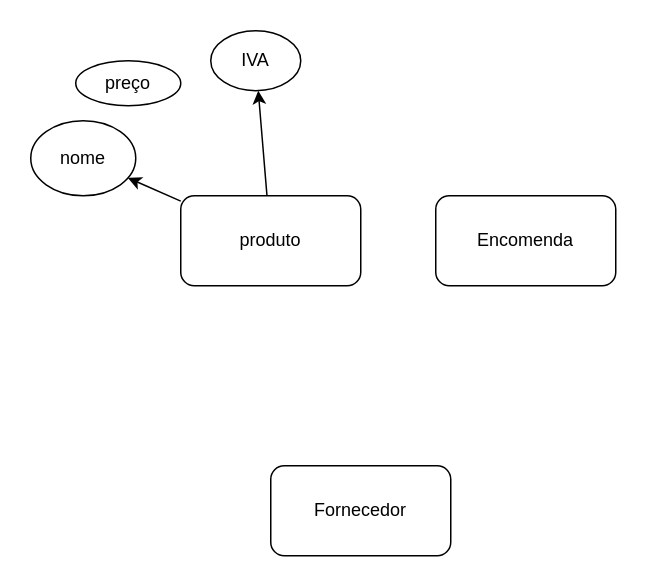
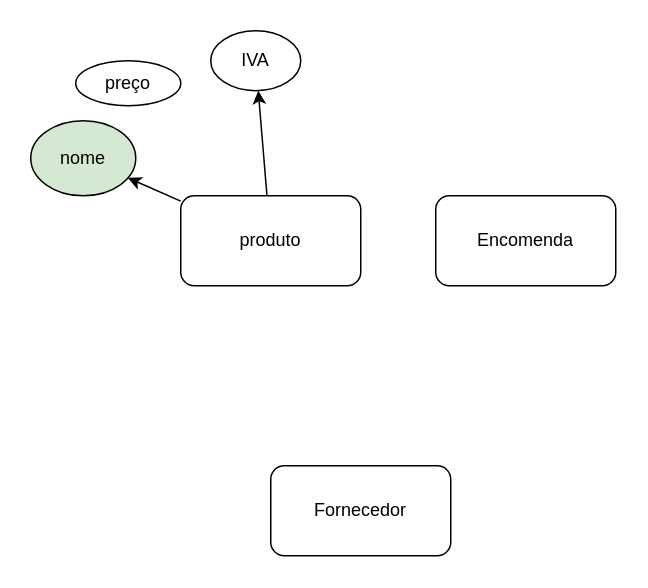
  <mxCell id="0" />
  <mxCell id="1" parent="0" />
  <mxCell id="2" value="" style="edgeStyle=none;html=1;" edge="1" parent="1" source="4" target="7"><mxGeometry relative="1" as="geometry" /></mxCell>
  <mxCell id="3" value="" style="edgeStyle=none;html=1;" edge="1" parent="1" source="4" target="8"><mxGeometry relative="1" as="geometry" /></mxCell>
  <mxCell id="4" value="produto" style="rounded=1;whiteSpace=wrap;html=1;" vertex="1" parent="1"><mxGeometry x="120" y="130" width="120" height="60" as="geometry" /></mxCell>
  <mxCell id="5" value="Encomenda" style="rounded=1;whiteSpace=wrap;html=1;" vertex="1" parent="1"><mxGeometry x="290" y="130" width="120" height="60" as="geometry" /></mxCell>
  <mxCell id="6" value="Fornecedor" style="rounded=1;whiteSpace=wrap;html=1;" vertex="1" parent="1"><mxGeometry x="180" y="310" width="120" height="60" as="geometry" /></mxCell>
  <mxCell id="7" value="IVA" style="ellipse;whiteSpace=wrap;html=1;rounded=1;" vertex="1" parent="1"><mxGeometry x="140" y="20" width="60" height="40" as="geometry" /></mxCell>
- <mxCell id="8" value="nome" style="ellipse;whiteSpace=wrap;html=1;rounded=1;" vertex="1" parent="1"><mxGeometry x="20" y="80" width="70" height="50" as="geometry" /></mxCell>
+ <mxCell id="8" value="nome" style="ellipse;whiteSpace=wrap;html=1;rounded=1;fillColor=#d5e8d4;" vertex="1" parent="1"><mxGeometry x="20" y="80" width="70" height="50" as="geometry" /></mxCell>
  <mxCell id="9" value="preço" style="ellipse;whiteSpace=wrap;html=1;" vertex="1" parent="1"><mxGeometry x="50" y="40" width="70" height="30" as="geometry" /></mxCell>
